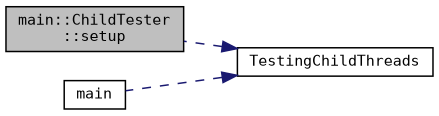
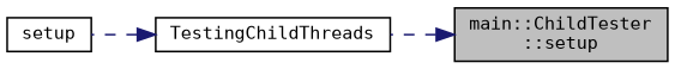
  digraph {
    fontname="DejaVu Sans Mono"
    rankdir=RL
    node [color=black fillcolor=white fontname="DejaVu Sans Mono" fontsize=10 shape=record style=filled]
    edge [color=midnightblue dir=back fontname="DejaVu Sans Mono" fontsize=10 labelfontname=Helvetica labelfontsize=10 style=dashed]
    n1 [fillcolor=grey75 fontcolor=black height=0.2 label="main::ChildTester\l::setup" width=0.4]
    n2 [height=0.2 label=TestingChildThreads width=0.4]
-   n3 [height=0.2 label=main width=0.4]
-   n2 -> n1
+   n3 [height=0.2 label=setup width=0.4]
+   n1 -> n2
    n2 -> n3
  }
